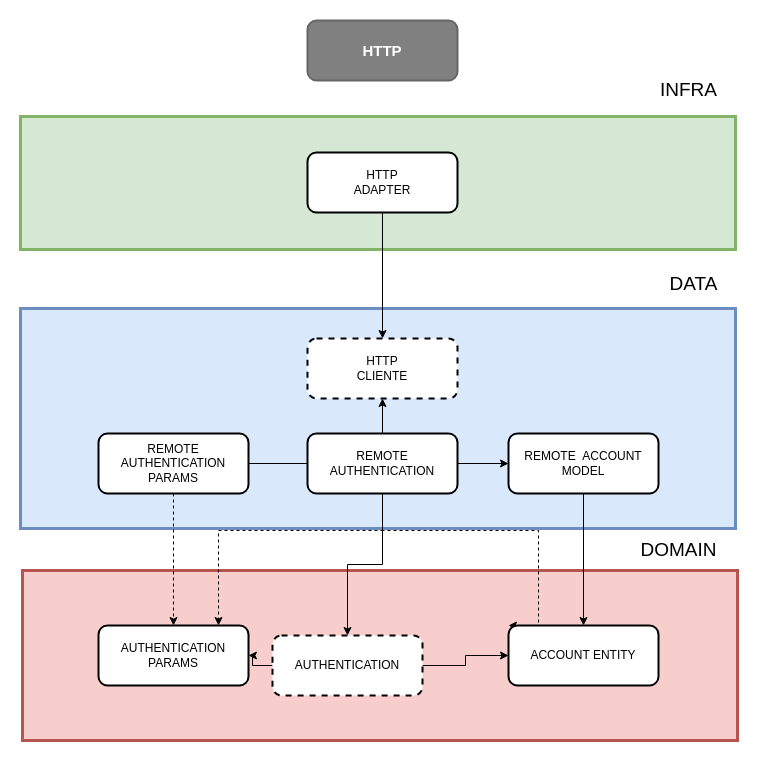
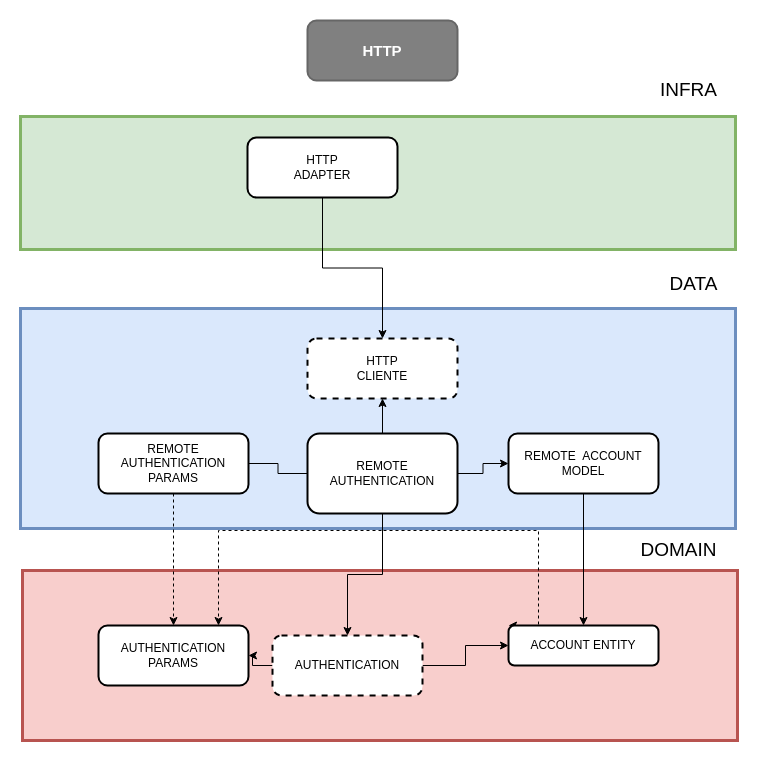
  <mxCell id="0" />
  <mxCell id="1" parent="0" />
  <mxCell id="2" value="" style="rounded=0;whiteSpace=wrap;html=1;fillColor=#f8cecc;strokeColor=#b85450;strokeWidth=3;" parent="1" vertex="1"><mxGeometry x="22" y="570" width="715" height="170" as="geometry" /></mxCell>
  <mxCell id="3" value="AUTHENTICATION&lt;br&gt;PARAMS" style="rounded=1;whiteSpace=wrap;html=1;strokeWidth=2;" parent="1" vertex="1"><mxGeometry x="98" y="625" width="150" height="60" as="geometry" /></mxCell>
  <mxCell id="4" value="&lt;font style=&quot;font-size: 19px&quot;&gt;DOMAIN&lt;/font&gt;" style="text;html=1;align=center;verticalAlign=middle;resizable=0;points=[];autosize=1;" parent="1" vertex="1"><mxGeometry x="633" y="540" width="90" height="20" as="geometry" /></mxCell>
  <mxCell id="5" style="edgeStyle=orthogonalEdgeStyle;rounded=0;orthogonalLoop=1;jettySize=auto;html=1;exitX=1;exitY=0.5;exitDx=0;exitDy=0;entryX=0;entryY=0.5;entryDx=0;entryDy=0;" parent="1" source="7" target="22" edge="1"><mxGeometry relative="1" as="geometry" /></mxCell>
  <mxCell id="6" style="edgeStyle=orthogonalEdgeStyle;rounded=0;orthogonalLoop=1;jettySize=auto;html=1;exitX=0;exitY=0.5;exitDx=0;exitDy=0;" parent="1" source="7" target="3" edge="1"><mxGeometry relative="1" as="geometry" /></mxCell>
  <mxCell id="7" value="AUTHENTICATION" style="rounded=1;whiteSpace=wrap;html=1;strokeWidth=2;dashed=1;" parent="1" vertex="1"><mxGeometry x="272" y="635" width="150" height="60" as="geometry" /></mxCell>
  <mxCell id="8" value="" style="rounded=0;whiteSpace=wrap;html=1;fillColor=#dae8fc;strokeColor=#6c8ebf;strokeWidth=3;" parent="1" vertex="1"><mxGeometry x="20" y="308" width="715" height="220" as="geometry" /></mxCell>
  <mxCell id="9" style="edgeStyle=orthogonalEdgeStyle;rounded=0;orthogonalLoop=1;jettySize=auto;html=1;exitX=0.5;exitY=0;exitDx=0;exitDy=0;" parent="1" source="15" target="17" edge="1"><mxGeometry relative="1" as="geometry" /></mxCell>
  <mxCell id="10" style="edgeStyle=orthogonalEdgeStyle;rounded=0;orthogonalLoop=1;jettySize=auto;html=1;entryX=0;entryY=0;entryDx=0;entryDy=0;dashed=1;" parent="1" source="15" target="22" edge="1"><mxGeometry relative="1" as="geometry"><Array as="points"><mxPoint x="382" y="530" /><mxPoint x="538" y="530" /><mxPoint x="538" y="625" /></Array></mxGeometry></mxCell>
  <mxCell id="11" style="edgeStyle=orthogonalEdgeStyle;rounded=0;orthogonalLoop=1;jettySize=auto;html=1;dashed=1;" parent="1" source="15" target="3" edge="1"><mxGeometry relative="1" as="geometry"><Array as="points"><mxPoint x="382" y="530" /><mxPoint x="218" y="530" /></Array></mxGeometry></mxCell>
  <mxCell id="12" style="edgeStyle=orthogonalEdgeStyle;rounded=0;orthogonalLoop=1;jettySize=auto;html=1;exitX=0.5;exitY=1;exitDx=0;exitDy=0;" parent="1" source="15" target="7" edge="1"><mxGeometry relative="1" as="geometry" /></mxCell>
  <mxCell id="13" style="edgeStyle=orthogonalEdgeStyle;rounded=0;orthogonalLoop=1;jettySize=auto;html=1;exitX=1;exitY=0.5;exitDx=0;exitDy=0;" parent="1" source="15" target="19" edge="1"><mxGeometry relative="1" as="geometry" /></mxCell>
  <mxCell id="14" style="edgeStyle=orthogonalEdgeStyle;rounded=0;orthogonalLoop=1;jettySize=auto;html=1;exitX=0;exitY=0.5;exitDx=0;exitDy=0;endArrow=none;" parent="1" source="15" target="21" edge="1"><mxGeometry relative="1" as="geometry" /></mxCell>
- <mxCell id="15" value="REMOTE AUTHENTICATION" style="rounded=1;whiteSpace=wrap;html=1;strokeWidth=2;" parent="1" vertex="1"><mxGeometry x="307" y="433" width="150" height="60" as="geometry" /></mxCell>
+ <mxCell id="15" value="REMOTE AUTHENTICATION" style="rounded=1;whiteSpace=wrap;html=1;strokeWidth=2;" parent="1" vertex="1"><mxGeometry x="307" y="433" width="150" height="80" as="geometry" /></mxCell>
  <mxCell id="16" value="&lt;font style=&quot;font-size: 19px&quot;&gt;DATA&lt;/font&gt;" style="text;html=1;align=center;verticalAlign=middle;resizable=0;points=[];autosize=1;" parent="1" vertex="1"><mxGeometry x="663" y="274" width="60" height="20" as="geometry" /></mxCell>
  <mxCell id="17" value="HTTP&lt;br&gt;CLIENTE" style="rounded=1;whiteSpace=wrap;html=1;strokeWidth=2;dashed=1;" parent="1" vertex="1"><mxGeometry x="307" y="338" width="150" height="60" as="geometry" /></mxCell>
  <mxCell id="18" style="edgeStyle=orthogonalEdgeStyle;rounded=0;orthogonalLoop=1;jettySize=auto;html=1;" parent="1" source="19" target="22" edge="1"><mxGeometry relative="1" as="geometry" /></mxCell>
  <mxCell id="19" value="REMOTE &amp;nbsp;ACCOUNT MODEL" style="rounded=1;whiteSpace=wrap;html=1;strokeWidth=2;" parent="1" vertex="1"><mxGeometry x="508" y="433" width="150" height="60" as="geometry" /></mxCell>
  <mxCell id="20" style="edgeStyle=orthogonalEdgeStyle;rounded=0;orthogonalLoop=1;jettySize=auto;html=1;entryX=0.5;entryY=0;entryDx=0;entryDy=0;dashed=1;" parent="1" source="21" target="3" edge="1"><mxGeometry relative="1" as="geometry" /></mxCell>
  <mxCell id="21" value="REMOTE AUTHENTICATION&lt;br&gt;PARAMS" style="rounded=1;whiteSpace=wrap;html=1;strokeWidth=2;" parent="1" vertex="1"><mxGeometry x="98" y="433" width="150" height="60" as="geometry" /></mxCell>
- <mxCell id="22" value="ACCOUNT ENTITY" style="rounded=1;whiteSpace=wrap;html=1;strokeWidth=2;" parent="1" vertex="1"><mxGeometry x="508" y="625" width="150" height="60" as="geometry" /></mxCell>
+ <mxCell id="22" value="ACCOUNT ENTITY" style="rounded=1;whiteSpace=wrap;html=1;strokeWidth=2;" parent="1" vertex="1"><mxGeometry x="508" y="625" width="150" height="40" as="geometry" /></mxCell>
  <mxCell id="23" value="" style="rounded=0;whiteSpace=wrap;html=1;fillColor=#d5e8d4;strokeColor=#82b366;strokeWidth=3;" vertex="1" parent="1"><mxGeometry x="20" y="116" width="715" height="133" as="geometry" /></mxCell>
  <mxCell id="24" value="&lt;font style=&quot;font-size: 19px&quot;&gt;INFRA&lt;/font&gt;" style="text;html=1;align=center;verticalAlign=middle;resizable=0;points=[];autosize=1;" vertex="1" parent="1"><mxGeometry x="653" y="80" width="70" height="20" as="geometry" /></mxCell>
  <mxCell id="25" style="edgeStyle=orthogonalEdgeStyle;rounded=0;orthogonalLoop=1;jettySize=auto;html=1;entryX=0.5;entryY=0;entryDx=0;entryDy=0;" edge="1" parent="1" source="26" target="17"><mxGeometry relative="1" as="geometry" /></mxCell>
- <mxCell id="26" value="HTTP&lt;br&gt;ADAPTER" style="rounded=1;whiteSpace=wrap;html=1;strokeWidth=2;" vertex="1" parent="1"><mxGeometry x="307" y="152" width="150" height="60" as="geometry" /></mxCell>
+ <mxCell id="26" value="HTTP&lt;br&gt;ADAPTER" style="rounded=1;whiteSpace=wrap;html=1;strokeWidth=2;" vertex="1" parent="1"><mxGeometry x="247" y="137" width="150" height="60" as="geometry" /></mxCell>
  <mxCell id="27" value="&lt;font color=&quot;#ffffff&quot; size=&quot;1&quot;&gt;&lt;b style=&quot;font-size: 15px&quot;&gt;HTTP&lt;/b&gt;&lt;/font&gt;" style="rounded=1;whiteSpace=wrap;html=1;strokeWidth=2;strokeColor=#666666;fontColor=#333333;fillColor=#808080;" vertex="1" parent="1"><mxGeometry x="307" y="20" width="150" height="60" as="geometry" /></mxCell>
